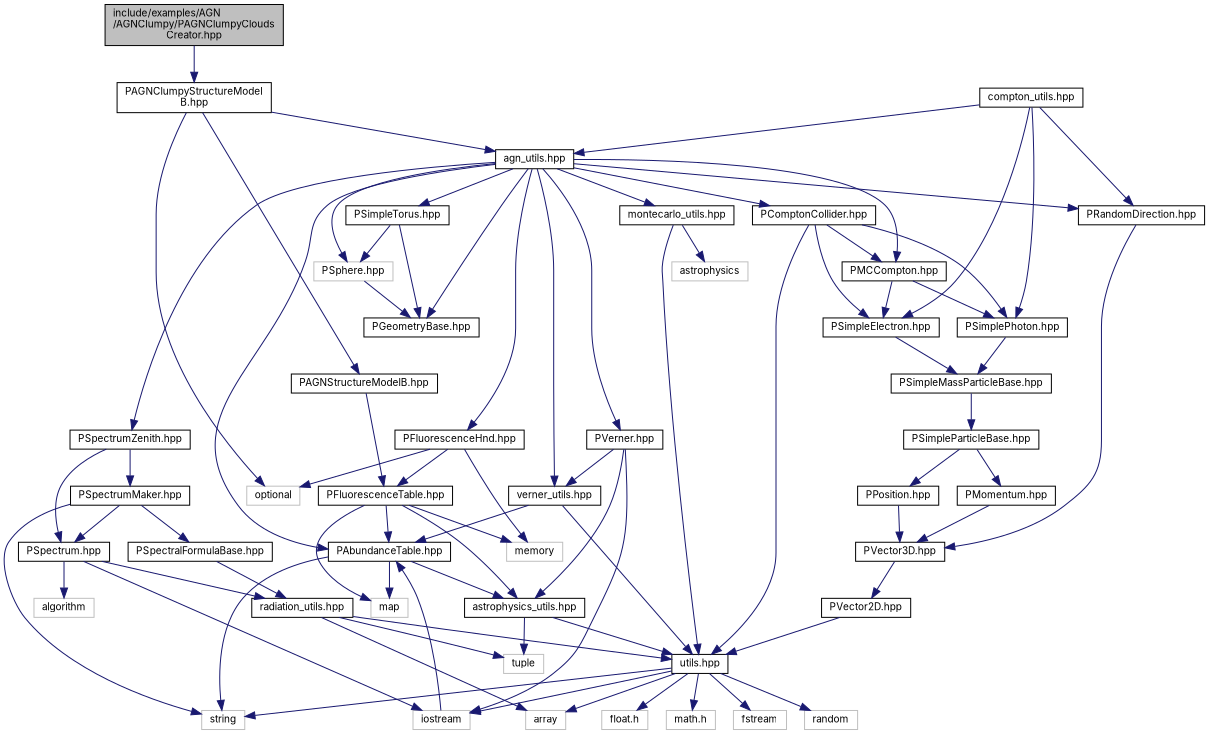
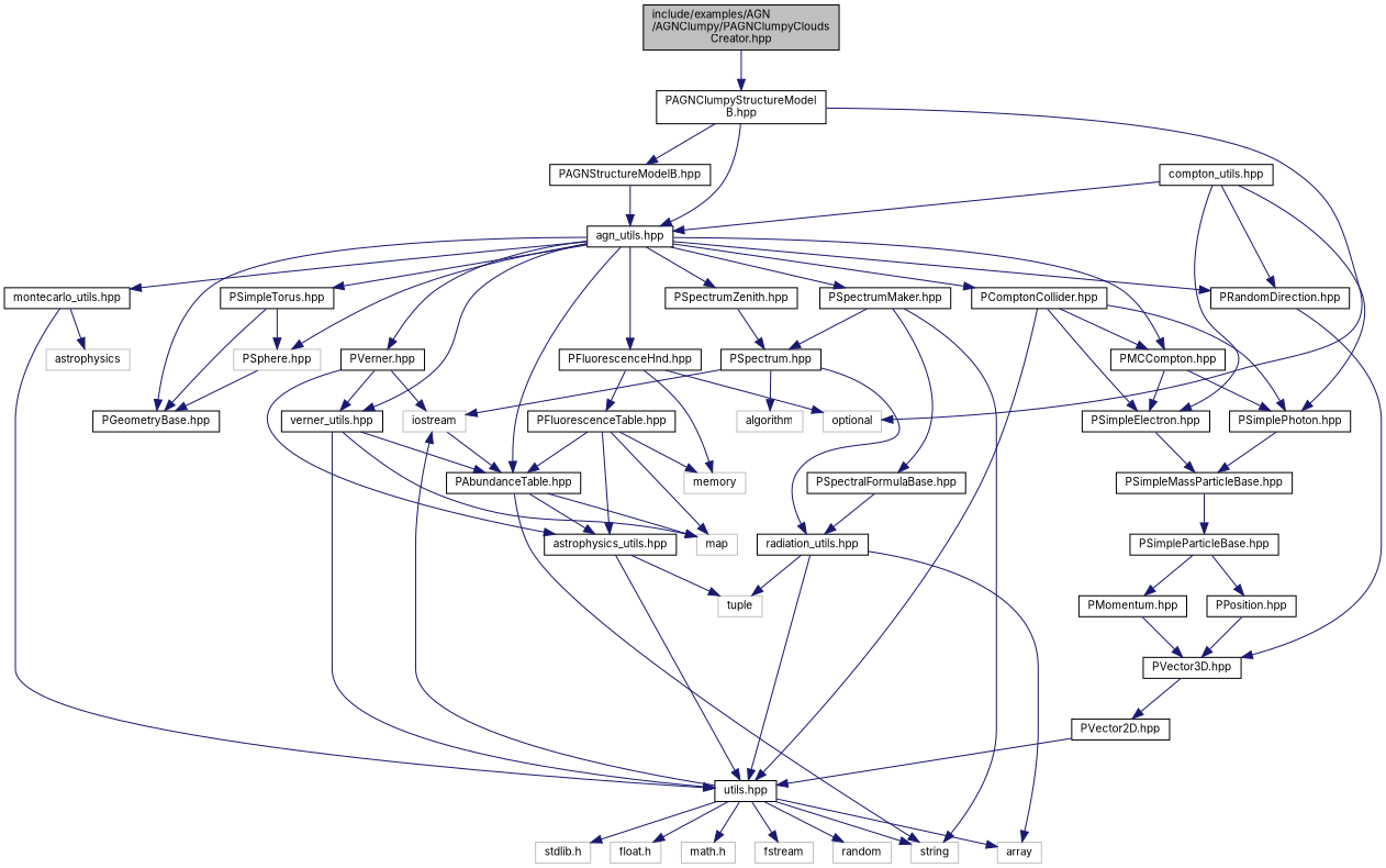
  digraph {
    fontname=Inter
    node [color=black fillcolor=white fontname=Inter fontsize=10 shape=record style=filled]
    edge [color=midnightblue fontname=Inter fontsize=10 labelfontname=Helvetica labelfontsize=10 style=solid]
    n1 [fillcolor=grey75 fontcolor=black height=0.2 label="include/examples/AGN\l/AGNClumpy/PAGNClumpyClouds\lCreator.hpp" width=0.4]
    n2 [height=0.2 label="PAGNClumpyStructureModel\lB.hpp" width=0.4]
    n3 [height=0.2 label="agn_utils.hpp" width=0.4]
    n4 [color=grey75 height=0.2 label=optional width=0.4]
    n5 [height=0.2 label="PAGNStructureModelB.hpp" width=0.4]
    n6 [height=0.2 label="PSpectrumMaker.hpp" width=0.4]
    n7 [height=0.2 label="PGeometryBase.hpp" width=0.4]
    n8 [color=grey75 height=0.2 label="PSphere.hpp" width=0.4]
    n9 [height=0.2 label="PSimpleTorus.hpp" width=0.4]
    n10 [height=0.2 label="PAbundanceTable.hpp" width=0.4]
    n11 [height=0.2 label="PFluorescenceHnd.hpp" width=0.4]
    n12 [height=0.2 label="PVerner.hpp" width=0.4]
    n13 [height=0.2 label="verner_utils.hpp" width=0.4]
    n14 [height=0.2 label="PComptonCollider.hpp" width=0.4]
    n15 [height=0.2 label="PMCCompton.hpp" width=0.4]
    n16 [height=0.2 label="PRandomDirection.hpp" width=0.4]
    n17 [height=0.2 label="montecarlo_utils.hpp" width=0.4]
    n18 [height=0.2 label="PSpectrumZenith.hpp" width=0.4]
    n19 [height=0.2 label="PSpectrum.hpp" width=0.4]
    n20 [color=grey75 height=0.2 label=string width=0.4]
    n21 [height=0.2 label="PSpectralFormulaBase.hpp" width=0.4]
    n22 [height=0.2 label="astrophysics_utils.hpp" width=0.4]
    n23 [color=grey75 height=0.2 label=map width=0.4]
    n24 [height=0.2 label="PFluorescenceTable.hpp" width=0.4]
    n25 [color=grey75 height=0.2 label=memory width=0.4]
    n26 [color=grey75 height=0.2 label=iostream width=0.4]
    n27 [height=0.2 label="utils.hpp" width=0.4]
    n28 [height=0.2 label="PSimplePhoton.hpp" width=0.4]
    n29 [height=0.2 label="PSimpleElectron.hpp" width=0.4]
    n30 [height=0.2 label="PVector3D.hpp" width=0.4]
    n31 [height=0.2 label="compton_utils.hpp" width=0.4]
    n32 [color=grey75 height=0.2 label=astrophysics width=0.4]
    n33 [height=0.2 label="radiation_utils.hpp" width=0.4]
    n34 [color=grey75 height=0.2 label=algorithm width=0.4]
    n35 [color=grey75 height=0.2 label=array width=0.4]
    n36 [color=grey75 height=0.2 label=tuple width=0.4]
    n37 [height=0.2 label="PSimpleMassParticleBase.hpp" width=0.4]
+   n38 [color=grey75 height=0.2 label="stdlib.h" width=0.4]
    n39 [color=grey75 height=0.2 label="float.h" width=0.4]
    n40 [color=grey75 height=0.2 label="math.h" width=0.4]
    n41 [color=grey75 height=0.2 label=fstream width=0.4]
    n42 [color=grey75 height=0.2 label=random width=0.4]
    n43 [height=0.2 label="PSimpleParticleBase.hpp" width=0.4]
    n44 [height=0.2 label="PPosition.hpp" width=0.4]
    n45 [height=0.2 label="PMomentum.hpp" width=0.4]
    n46 [height=0.2 label="PVector2D.hpp" width=0.4]
    n1 -> n2
    n2 -> n3
    n2 -> n4
    n2 -> n5
-   n18 -> n6
+   n3 -> n6
    n3 -> n7
    n3 -> n8
    n3 -> n9
    n3 -> n10
    n3 -> n11
    n3 -> n12
    n3 -> n13
    n3 -> n14
    n3 -> n15
    n3 -> n16
    n3 -> n17
    n3 -> n18
-   n5 -> n24
+   n5 -> n3
    n6 -> n19
    n6 -> n20
    n6 -> n21
    n8 -> n7
    n9 -> n7
    n9 -> n8
    n10 -> n20
    n10 -> n22
    n10 -> n23
    n11 -> n4
    n11 -> n24
    n11 -> n25
    n12 -> n13
    n12 -> n22
    n12 -> n26
    n13 -> n10
+   n13 -> n23
    n13 -> n27
    n14 -> n15
    n14 -> n27
    n14 -> n28
    n14 -> n29
    n15 -> n28
    n15 -> n29
    n16 -> n30
    n17 -> n27
    n17 -> n32
    n18 -> n19
    n19 -> n26
    n19 -> n33
    n19 -> n34
    n21 -> n33
    n22 -> n27
    n22 -> n36
    n24 -> n10
    n24 -> n22
    n24 -> n23
    n24 -> n25
    n26 -> n10
    n27 -> n20
    n27 -> n26
    n27 -> n35
+   n27 -> n38
    n27 -> n39
    n27 -> n40
    n27 -> n41
    n27 -> n42
    n28 -> n37
    n29 -> n37
    n30 -> n46
    n31 -> n3
    n31 -> n16
    n31 -> n28
    n31 -> n29
    n33 -> n27
    n33 -> n35
    n33 -> n36
    n37 -> n43
    n43 -> n44
    n43 -> n45
    n44 -> n30
    n45 -> n30
    n46 -> n27
  }
